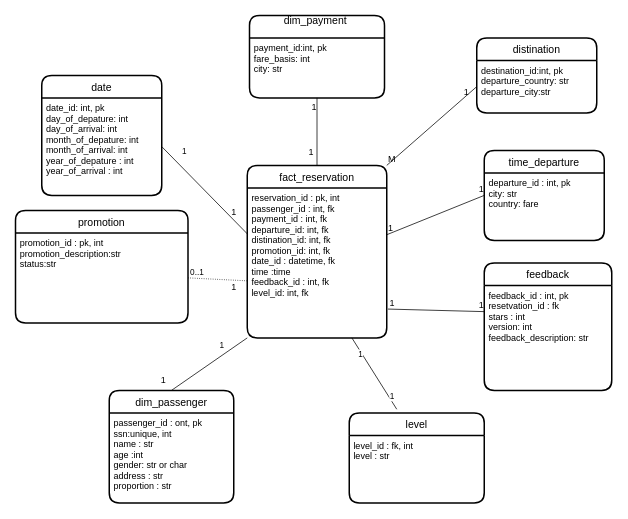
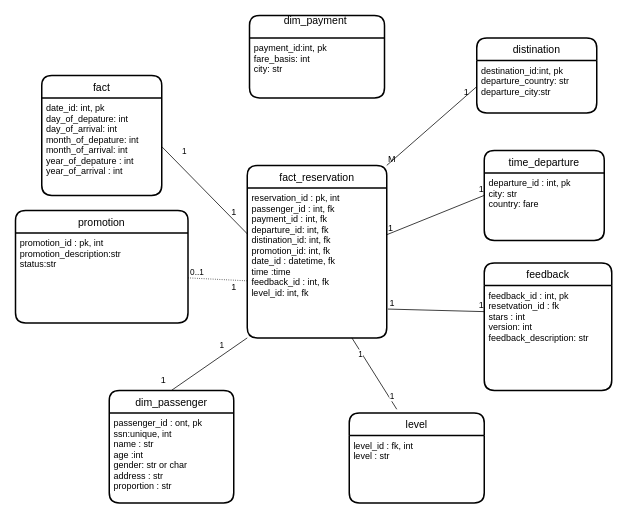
  <mxCell id="0" />
  <mxCell id="1" parent="0" />
  <mxCell id="2" value="fact_reservation" style="swimlane;childLayout=stackLayout;horizontal=1;startSize=30;horizontalStack=0;rounded=1;fontSize=14;fontStyle=0;strokeWidth=2;resizeParent=0;resizeLast=1;shadow=0;dashed=0;align=center;" parent="1" vertex="1"><mxGeometry x="329" y="220" width="186" height="230" as="geometry" /></mxCell>
  <mxCell id="3" value="reservation_id : pk, int&#10;passenger_id : int, fk&#10;payment_id : int, fk&#10;departure_id: int, fk&#10;distination_id: int, fk&#10;promotion_id: int, fk&#10;date_id : datetime, fk&#10;time :time&#10;feedback_id : int, fk&#10;level_id: int, fk" style="align=left;strokeColor=none;fillColor=none;spacingLeft=4;fontSize=12;verticalAlign=top;resizable=0;rotatable=0;part=1;" parent="2" vertex="1"><mxGeometry y="30" width="186" height="200" as="geometry" /></mxCell>
  <mxCell id="4" value="dim_passenger" style="swimlane;childLayout=stackLayout;horizontal=1;startSize=30;horizontalStack=0;rounded=1;fontSize=14;fontStyle=0;strokeWidth=2;resizeParent=0;resizeLast=1;shadow=0;dashed=0;align=center;" parent="1" vertex="1"><mxGeometry x="145" y="520" width="166" height="150" as="geometry" /></mxCell>
  <mxCell id="5" value="passenger_id : ont, pk&#10;ssn:unique, int&#10;name : str&#10;age :int&#10;gender: str or char&#10;address : str&#10;proportion : str" style="align=left;strokeColor=none;fillColor=none;spacingLeft=4;fontSize=12;verticalAlign=top;resizable=0;rotatable=0;part=1;" parent="4" vertex="1"><mxGeometry y="30" width="166" height="120" as="geometry" /></mxCell>
  <mxCell id="6" value="dim_payment &#10;" style="swimlane;childLayout=stackLayout;horizontal=1;startSize=30;horizontalStack=0;rounded=1;fontSize=14;fontStyle=0;strokeWidth=2;resizeParent=0;resizeLast=1;shadow=0;dashed=0;align=center;" parent="1" vertex="1"><mxGeometry x="332" y="20" width="180" height="110" as="geometry" /></mxCell>
  <mxCell id="7" value="payment_id:int, pk&#10;fare_basis: int&#10;city: str" style="align=left;strokeColor=none;fillColor=none;spacingLeft=4;fontSize=12;verticalAlign=top;resizable=0;rotatable=0;part=1;" parent="6" vertex="1"><mxGeometry y="30" width="180" height="80" as="geometry" /></mxCell>
  <mxCell id="8" value="time_departure" style="swimlane;childLayout=stackLayout;horizontal=1;startSize=30;horizontalStack=0;rounded=1;fontSize=14;fontStyle=0;strokeWidth=2;resizeParent=0;resizeLast=1;shadow=0;dashed=0;align=center;" parent="1" vertex="1"><mxGeometry x="645" y="200" width="160" height="120" as="geometry" /></mxCell>
  <mxCell id="9" value="departure_id : int, pk&#10;city: str&#10;country: fare" style="align=left;strokeColor=none;fillColor=none;spacingLeft=4;fontSize=12;verticalAlign=top;resizable=0;rotatable=0;part=1;" parent="8" vertex="1"><mxGeometry y="30" width="160" height="90" as="geometry" /></mxCell>
- <mxCell id="10" value="date" style="swimlane;childLayout=stackLayout;horizontal=1;startSize=30;horizontalStack=0;rounded=1;fontSize=14;fontStyle=0;strokeWidth=2;resizeParent=0;resizeLast=1;shadow=0;dashed=0;align=center;" parent="1" vertex="1"><mxGeometry x="55" y="100" width="160" height="160" as="geometry" /></mxCell>
+ <mxCell id="10" value="fact" style="swimlane;childLayout=stackLayout;horizontal=1;startSize=30;horizontalStack=0;rounded=1;fontSize=14;fontStyle=0;strokeWidth=2;resizeParent=0;resizeLast=1;shadow=0;dashed=0;align=center;" parent="1" vertex="1"><mxGeometry x="55" y="100" width="160" height="160" as="geometry" /></mxCell>
  <mxCell id="11" value="date_id: int, pk&#10;day_of_depature: int&#10;day_of_arrival: int&#10;month_of_depature: int&#10;month_of_arrival: int&#10;year_of_depature : int&#10;year_of_arrival : int" style="align=left;strokeColor=none;fillColor=none;spacingLeft=4;fontSize=12;verticalAlign=top;resizable=0;rotatable=0;part=1;" parent="10" vertex="1"><mxGeometry y="30" width="160" height="130" as="geometry" /></mxCell>
  <mxCell id="12" value="distination" style="swimlane;childLayout=stackLayout;horizontal=1;startSize=30;horizontalStack=0;rounded=1;fontSize=14;fontStyle=0;strokeWidth=2;resizeParent=0;resizeLast=1;shadow=0;dashed=0;align=center;" parent="1" vertex="1"><mxGeometry x="635" y="50" width="160" height="100" as="geometry" /></mxCell>
  <mxCell id="13" value="destination_id:int, pk&#10;departure_country: str&#10;departure_city:str" style="align=left;strokeColor=none;fillColor=none;spacingLeft=4;fontSize=12;verticalAlign=top;resizable=0;rotatable=0;part=1;" parent="12" vertex="1"><mxGeometry y="30" width="160" height="70" as="geometry" /></mxCell>
  <mxCell id="14" value="promotion" style="swimlane;childLayout=stackLayout;horizontal=1;startSize=30;horizontalStack=0;rounded=1;fontSize=14;fontStyle=0;strokeWidth=2;resizeParent=0;resizeLast=1;shadow=0;dashed=0;align=center;" parent="1" vertex="1"><mxGeometry x="20" y="280" width="230" height="150" as="geometry" /></mxCell>
  <mxCell id="15" value="promotion_id : pk, int&#10;promotion_description:str&#10;status:str " style="align=left;strokeColor=none;fillColor=none;spacingLeft=4;fontSize=12;verticalAlign=top;resizable=0;rotatable=0;part=1;" parent="14" vertex="1"><mxGeometry y="30" width="230" height="120" as="geometry" /></mxCell>
  <mxCell id="16" value="feedback" style="swimlane;childLayout=stackLayout;horizontal=1;startSize=30;horizontalStack=0;rounded=1;fontSize=14;fontStyle=0;strokeWidth=2;resizeParent=0;resizeLast=1;shadow=0;dashed=0;align=center;" parent="1" vertex="1"><mxGeometry x="645" y="350" width="170" height="170" as="geometry" /></mxCell>
  <mxCell id="17" value="feedback_id : int, pk&#10;resetvation_id : fk&#10;stars : int&#10;version: int&#10;feedback_description: str" style="align=left;strokeColor=none;fillColor=none;spacingLeft=4;fontSize=12;verticalAlign=top;resizable=0;rotatable=0;part=1;" parent="16" vertex="1"><mxGeometry y="30" width="170" height="140" as="geometry" /></mxCell>
  <mxCell id="18" value="" style="endArrow=none;html=1;rounded=0;exitX=1;exitY=0.5;exitDx=0;exitDy=0;entryX=0.002;entryY=0.308;entryDx=0;entryDy=0;entryPerimeter=0;" parent="1" source="11" target="3" edge="1"><mxGeometry relative="1" as="geometry"><mxPoint x="105" y="560" as="sourcePoint" /><mxPoint x="265" y="560" as="targetPoint" /></mxGeometry></mxCell>
  <mxCell id="19" value="1" style="resizable=0;html=1;align=right;verticalAlign=bottom;" parent="18" connectable="0" vertex="1"><mxGeometry x="1" relative="1" as="geometry"><mxPoint x="-14" y="-21" as="offset" /></mxGeometry></mxCell>
  <mxCell id="20" value="1" style="edgeLabel;html=1;align=center;verticalAlign=middle;resizable=0;points=[];" parent="18" vertex="1" connectable="0"><mxGeometry x="-0.435" y="-2" relative="1" as="geometry"><mxPoint x="-1" y="-29" as="offset" /></mxGeometry></mxCell>
  <mxCell id="21" value="" style="endArrow=none;html=1;rounded=0;dashed=1;dashPattern=1 2;entryX=0.006;entryY=0.62;entryDx=0;entryDy=0;entryPerimeter=0;exitX=1;exitY=0.5;exitDx=0;exitDy=0;" parent="1" source="15" target="3" edge="1"><mxGeometry relative="1" as="geometry"><mxPoint x="225" y="510" as="sourcePoint" /><mxPoint x="385" y="510" as="targetPoint" /><Array as="points" /></mxGeometry></mxCell>
  <mxCell id="22" value="1" style="resizable=0;html=1;align=right;verticalAlign=bottom;" parent="21" connectable="0" vertex="1"><mxGeometry x="1" relative="1" as="geometry"><mxPoint x="-15" y="16" as="offset" /></mxGeometry></mxCell>
  <mxCell id="23" value="0..1" style="edgeLabel;html=1;align=center;verticalAlign=middle;resizable=0;points=[];" parent="21" vertex="1" connectable="0"><mxGeometry x="-0.61" relative="1" as="geometry"><mxPoint x="-4" y="-9" as="offset" /></mxGeometry></mxCell>
  <mxCell id="24" value="" style="endArrow=none;html=1;rounded=0;entryX=0.5;entryY=0;entryDx=0;entryDy=0;exitX=0;exitY=1;exitDx=0;exitDy=0;" parent="1" source="3" target="4" edge="1"><mxGeometry relative="1" as="geometry"><mxPoint x="285" y="420" as="sourcePoint" /><mxPoint x="445" y="420" as="targetPoint" /></mxGeometry></mxCell>
  <mxCell id="25" value="1" style="resizable=0;html=1;align=right;verticalAlign=bottom;" parent="24" connectable="0" vertex="1"><mxGeometry x="1" relative="1" as="geometry"><mxPoint x="-7" y="-5" as="offset" /></mxGeometry></mxCell>
  <mxCell id="26" value="1" style="edgeLabel;html=1;align=center;verticalAlign=middle;resizable=0;points=[];" parent="24" vertex="1" connectable="0"><mxGeometry x="-0.567" y="-2" relative="1" as="geometry"><mxPoint x="-11" y="-4" as="offset" /></mxGeometry></mxCell>
  <mxCell id="27" value="" style="endArrow=none;html=1;rounded=0;entryX=0;entryY=0.5;entryDx=0;entryDy=0;exitX=1;exitY=0;exitDx=0;exitDy=0;" parent="1" source="2" target="13" edge="1"><mxGeometry relative="1" as="geometry"><mxPoint x="285" y="320" as="sourcePoint" /><mxPoint x="445" y="320" as="targetPoint" /></mxGeometry></mxCell>
  <mxCell id="28" value="M" style="resizable=0;html=1;align=left;verticalAlign=bottom;" parent="27" connectable="0" vertex="1"><mxGeometry x="-1" relative="1" as="geometry" /></mxCell>
  <mxCell id="29" value="1" style="resizable=0;html=1;align=right;verticalAlign=bottom;" parent="27" connectable="0" vertex="1"><mxGeometry x="1" relative="1" as="geometry"><mxPoint x="-10" y="15" as="offset" /></mxGeometry></mxCell>
- <mxCell id="30" value="" style="endArrow=none;html=1;rounded=0;entryX=0.5;entryY=1;entryDx=0;entryDy=0;exitX=0.5;exitY=0;exitDx=0;exitDy=0;" parent="1" source="2" target="7" edge="1"><mxGeometry relative="1" as="geometry"><mxPoint x="285" y="320" as="sourcePoint" /><mxPoint x="445" y="320" as="targetPoint" /></mxGeometry></mxCell>
- <mxCell id="31" value="1" style="resizable=0;html=1;align=left;verticalAlign=bottom;" parent="30" connectable="0" vertex="1"><mxGeometry x="-1" relative="1" as="geometry"><mxPoint x="-13" y="-10" as="offset" /></mxGeometry></mxCell>
- <mxCell id="32" value="1" style="resizable=0;html=1;align=right;verticalAlign=bottom;" parent="30" connectable="0" vertex="1"><mxGeometry x="1" relative="1" as="geometry"><mxPoint y="20" as="offset" /></mxGeometry></mxCell>
  <mxCell id="33" value="" style="endArrow=none;html=1;rounded=0;entryX=0;entryY=0.5;entryDx=0;entryDy=0;" parent="1" source="3" target="8" edge="1"><mxGeometry relative="1" as="geometry"><mxPoint x="285" y="320" as="sourcePoint" /><mxPoint x="445" y="320" as="targetPoint" /></mxGeometry></mxCell>
  <mxCell id="34" value="1" style="resizable=0;html=1;align=left;verticalAlign=bottom;" parent="33" connectable="0" vertex="1"><mxGeometry x="-1" relative="1" as="geometry" /></mxCell>
  <mxCell id="35" value="1" style="resizable=0;html=1;align=right;verticalAlign=bottom;" parent="33" connectable="0" vertex="1"><mxGeometry x="1" relative="1" as="geometry" /></mxCell>
  <mxCell id="36" value="" style="endArrow=none;html=1;rounded=0;entryX=0;entryY=0.25;entryDx=0;entryDy=0;exitX=1.009;exitY=0.808;exitDx=0;exitDy=0;exitPerimeter=0;" parent="1" source="3" target="17" edge="1"><mxGeometry relative="1" as="geometry"><mxPoint x="285" y="320" as="sourcePoint" /><mxPoint x="445" y="320" as="targetPoint" /></mxGeometry></mxCell>
  <mxCell id="37" value="1" style="resizable=0;html=1;align=left;verticalAlign=bottom;" parent="36" connectable="0" vertex="1"><mxGeometry x="-1" relative="1" as="geometry" /></mxCell>
  <mxCell id="38" value="1" style="resizable=0;html=1;align=right;verticalAlign=bottom;" parent="36" connectable="0" vertex="1"><mxGeometry x="1" relative="1" as="geometry" /></mxCell>
  <mxCell id="39" value="level" style="swimlane;childLayout=stackLayout;horizontal=1;startSize=30;horizontalStack=0;rounded=1;fontSize=14;fontStyle=0;strokeWidth=2;resizeParent=0;resizeLast=1;shadow=0;dashed=0;align=center;" parent="1" vertex="1"><mxGeometry x="465" y="550" width="180" height="120" as="geometry" /></mxCell>
  <mxCell id="40" value="level_id : fk, int&#10;level : str&#10;" style="align=left;strokeColor=none;fillColor=none;spacingLeft=4;fontSize=12;verticalAlign=top;resizable=0;rotatable=0;part=1;" parent="39" vertex="1"><mxGeometry y="30" width="180" height="90" as="geometry" /></mxCell>
  <mxCell id="41" value="" style="endArrow=none;html=1;rounded=0;exitX=0.75;exitY=1;exitDx=0;exitDy=0;entryX=0.352;entryY=-0.04;entryDx=0;entryDy=0;entryPerimeter=0;" parent="1" source="3" target="39" edge="1"><mxGeometry relative="1" as="geometry"><mxPoint x="462.289" y="440" as="sourcePoint" /><mxPoint x="515" y="555" as="targetPoint" /></mxGeometry></mxCell>
  <mxCell id="42" value="1" style="edgeLabel;html=1;align=center;verticalAlign=middle;resizable=0;points=[];" parent="41" vertex="1" connectable="0"><mxGeometry x="-0.571" y="-2" relative="1" as="geometry"><mxPoint as="offset" /></mxGeometry></mxCell>
  <mxCell id="43" value="1" style="edgeLabel;html=1;align=center;verticalAlign=middle;resizable=0;points=[];" parent="41" vertex="1" connectable="0"><mxGeometry x="0.674" y="3" relative="1" as="geometry"><mxPoint as="offset" /></mxGeometry></mxCell>
